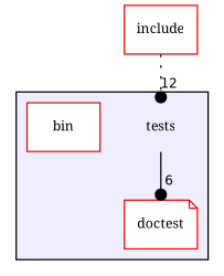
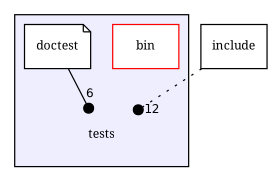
  digraph {
    compound=true
    fontname="Noto Serif"
    node [fontname="Noto Serif" fontsize=10 shape=box]
    edge [arrowhead=dot fontname="Noto Serif" labeldistance=1.5 labelfontname=Helvetica labelfontsize=10]
    n1 [label=tests shape=plaintext]
    n2 [color=red fillcolor=white label=bin style=filled]
-   n3 [color=red fillcolor=white label=doctest shape=note style=filled]
-   n4 [label=include color=red]
+   n3 [color=black fillcolor=white label=doctest shape=note style=filled]
+   n4 [label=include]
    subgraph cluster_1 {
      bgcolor="#eeeeff"
      pencolor=black
      n1
      n2
      n3
    }
-   n1 -> n3 [headlabel=6 style=solid]
+   n3 -> n1 [headlabel=6 style=solid]
    n4 -> n1 [headlabel=12 style=dotted]
  }
